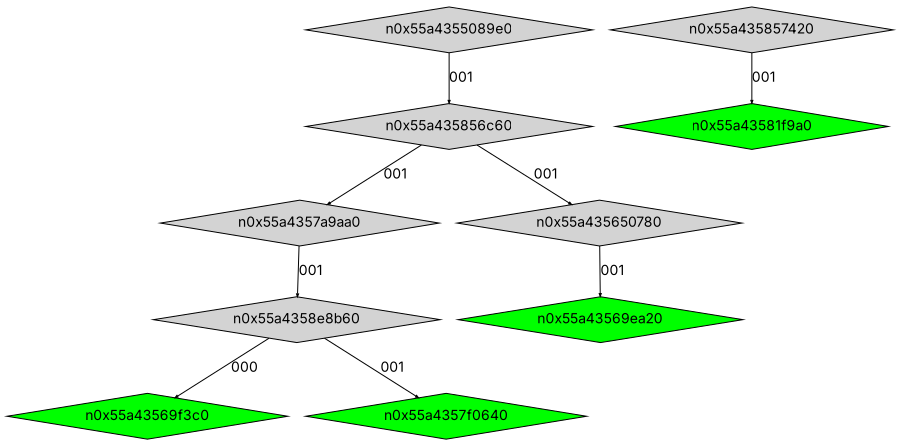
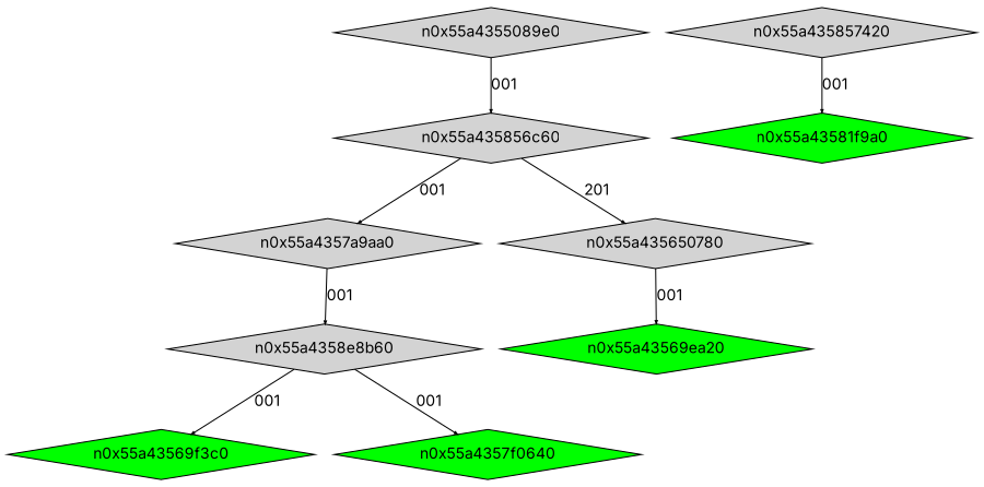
  digraph {
    fontname=Inter
    node [fontname=Inter shape=diamond style=filled]
    edge [arrowsize=.3 fontname=Inter]
    n0x55a4355089e0 [height=.1 width=.1]
    n0x55a435856c60 [height=.1 width=.1]
    n0x55a4357a9aa0 [height=.1 width=.1]
    n0x55a435650780 [height=.1 width=.1]
    n0x55a4358e8b60 [height=.1 width=.1]
    n0x55a43569ea20 [fillcolor=green height=.1 width=.1]
    n0x55a435857420 [height=.1 width=.1]
    n0x55a43581f9a0 [fillcolor=green height=.1 width=.1]
    n0x55a43569f3c0 [fillcolor=green height=.1 width=.1]
    n0x55a4357f0640 [fillcolor=green height=.1 width=.1]
    n0x55a4355089e0 -> n0x55a435856c60 [label=001]
    n0x55a435856c60 -> n0x55a4357a9aa0 [label=001]
-   n0x55a435856c60 -> n0x55a435650780 [label=001]
+   n0x55a435856c60 -> n0x55a435650780 [label=201]
    n0x55a4357a9aa0 -> n0x55a4358e8b60 [label=001]
    n0x55a435650780 -> n0x55a43569ea20 [label=001]
-   n0x55a4358e8b60 -> n0x55a43569f3c0 [label=000]
+   n0x55a4358e8b60 -> n0x55a43569f3c0 [label=001]
    n0x55a4358e8b60 -> n0x55a4357f0640 [label=001]
    n0x55a435857420 -> n0x55a43581f9a0 [label=001]
  }
